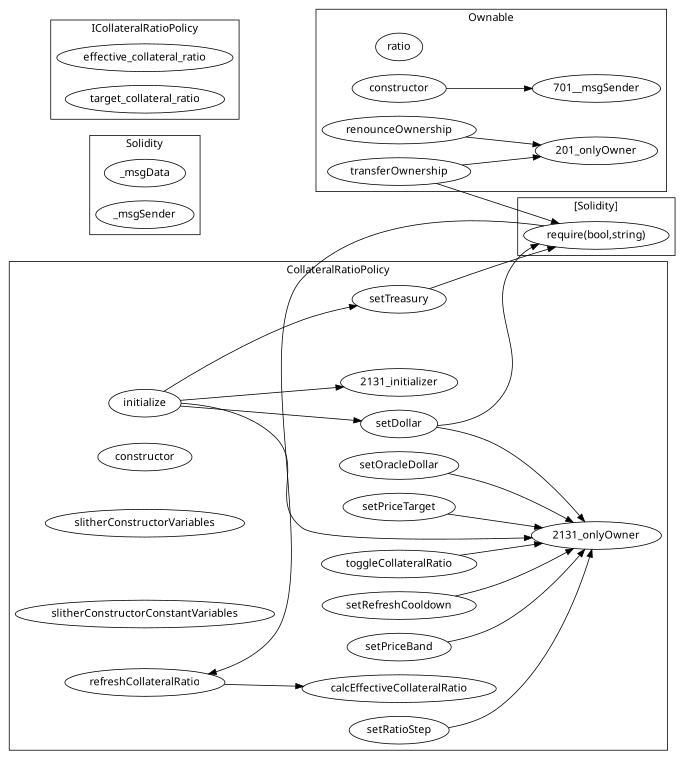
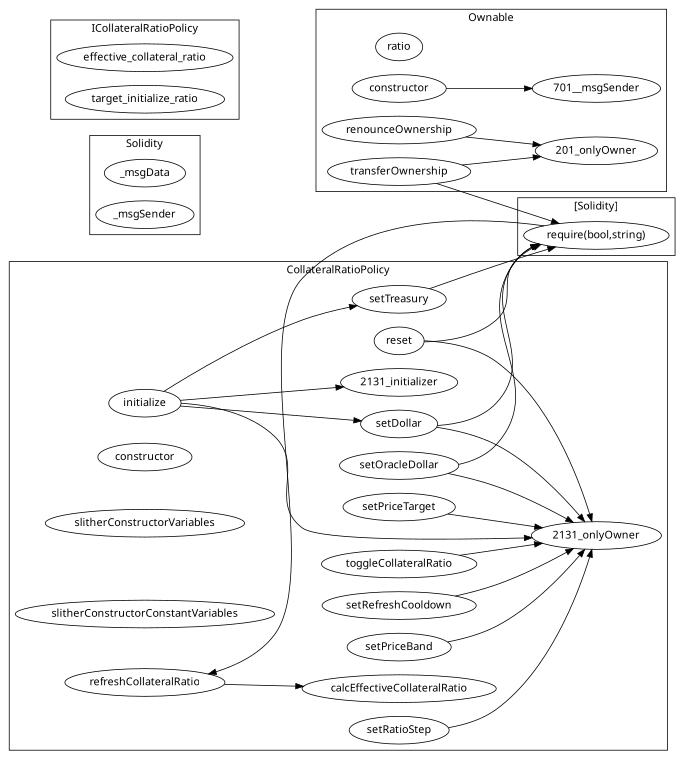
  strict digraph {
    fontname="Noto Sans"
    rankdir=LR
    node [fontname="Noto Sans"]
    edge [fontname="Noto Sans"]
    n1 [label=ratio]
    n2 [label=constructor]
    n3 [label="701__msgSender"]
    n4 [label=renounceOwnership]
    "201_onlyOwner"
    n6 [label=transferOwnership]
    n7 [label=_msgData]
    n8 [label=_msgSender]
    n9 [label=setOracleDollar]
    "2131_onlyOwner"
    n11 [label=setRefreshCooldown]
    n12 [label=initialize]
    n13 [label=setDollar]
    n14 [label=setTreasury]
    "2131_initializer"
    n16 [label=toggleCollateralRatio]
    n17 [label=constructor]
    n18 [label=slitherConstructorVariables]
    n19 [label=slitherConstructorConstantVariables]
    n20 [label=setPriceBand]
    n21 [label=setRatioStep]
+   n22 [label=reset]
    n23 [label=refreshCollateralRatio]
    n24 [label=calcEffectiveCollateralRatio]
    n25 [label=setPriceTarget]
    n26 [label=effective_collateral_ratio]
-   n27 [label=target_collateral_ratio]
+   n27 [label=target_initialize_ratio]
    "require(bool,string)"
    subgraph cluster_1 {
      label=Ownable
      n1
      n2
      n3
      n4
      "201_onlyOwner"
      n6
    }
    subgraph cluster_2 {
      label=Solidity
      n7
      n8
    }
    subgraph cluster_3 {
      label=CollateralRatioPolicy
      n9
      "2131_onlyOwner"
      n11
      n12
      n13
      n14
      "2131_initializer"
      n16
      n17
      n18
      n19
      n20
      n21
+     n22
      n23
      n24
      n25
    }
    subgraph cluster_4 {
      label=ICollateralRatioPolicy
      n26
      n27
    }
    subgraph cluster_5 {
      label="[Solidity]"
      "require(bool,string)"
    }
    n2 -> n3
    n4 -> "201_onlyOwner"
    n6 -> "201_onlyOwner"
    n6 -> "require(bool,string)"
    n9 -> "2131_onlyOwner"
+   n9 -> "require(bool,string)"
    n11 -> "2131_onlyOwner"
    n12 -> "2131_onlyOwner"
    n12 -> n13
    n12 -> n14
    n12 -> "2131_initializer"
    n13 -> "2131_onlyOwner"
    n13 -> "require(bool,string)"
    n14 -> "require(bool,string)"
    n16 -> "2131_onlyOwner"
    n20 -> "2131_onlyOwner"
    n21 -> "2131_onlyOwner"
+   n22 -> "2131_onlyOwner"
+   n22 -> "require(bool,string)"
    n23 -> n24
    n25 -> "2131_onlyOwner"
    "require(bool,string)" -> n23
  }
